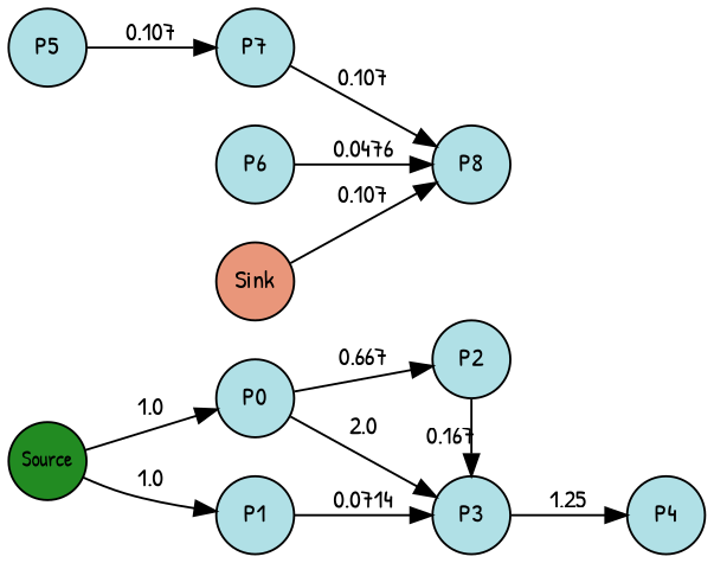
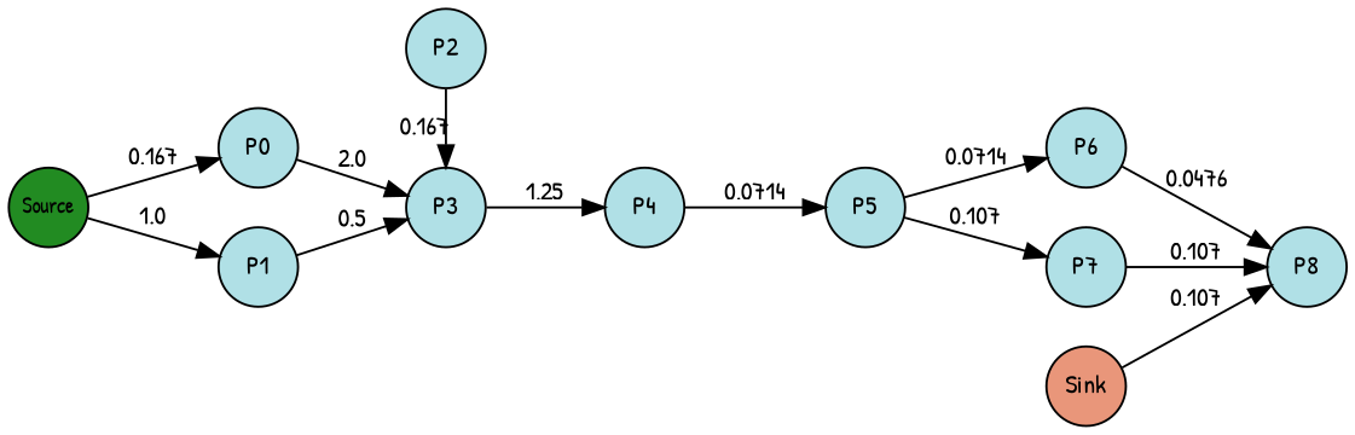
  digraph {
    fontname="Patrick Hand"
    rankdir=LR
    splines=true
    node [fillcolor=powderblue fixedsize=true fontcolor=black fontname="Patrick Hand" fontsize=12 margin=0 shape=circle style=filled]
    edge [fontcolor=black fontname="Patrick Hand" fontsize=12 margin=0]
    n1 [fillcolor=forestgreen fontsize=10 label=Source width=0.5]
    n2 [label=P0 width=0.5]
    n3 [label=P1 width=0.5]
    n4 [label=P2 width=0.5]
    n5 [label=P3 width=0.5]
    n6 [label=P4 width=0.5]
    n7 [label=P5 width=0.5]
    n8 [label=P6 width=0.5]
    n9 [label=P7 width=0.5]
    n10 [label=P8 width=0.5]
    n11 [fillcolor=darksalmon label=Sink width=0.5]
    subgraph sub_1 {
      rank=same
      n1
    }
    subgraph sub_2 {
      rank=same
      n2
      n3
    }
    subgraph sub_3 {
      rank=same
      n4
      n5
    }
    subgraph sub_4 {
      rank=same
      n6
    }
    subgraph sub_5 {
      rank=same
      n7
    }
    subgraph sub_6 {
      rank=same
      n8
      n9
    }
    subgraph sub_7 {
      rank=same
      n10
    }
    subgraph sub_8 {
      rank=same
      n11
    }
-   n1 -> n2 [label=1.0]
+   n1 -> n2 [label=0.167]
    n1 -> n3 [label=1.0]
-   n2 -> n4 [label=0.667]
    n2 -> n5 [label=2.0]
-   n3 -> n5 [label=0.0714]
+   n3 -> n5 [label=0.5]
    n4 -> n5 [label=0.167]
    n5 -> n6 [label=1.25]
+   n6 -> n7 [label=0.0714]
+   n7 -> n8 [label=0.0714]
    n7 -> n9 [label=0.107]
    n8 -> n10 [label=0.0476]
    n9 -> n10 [label=0.107]
    n11 -> n10 [label=0.107]
  }
